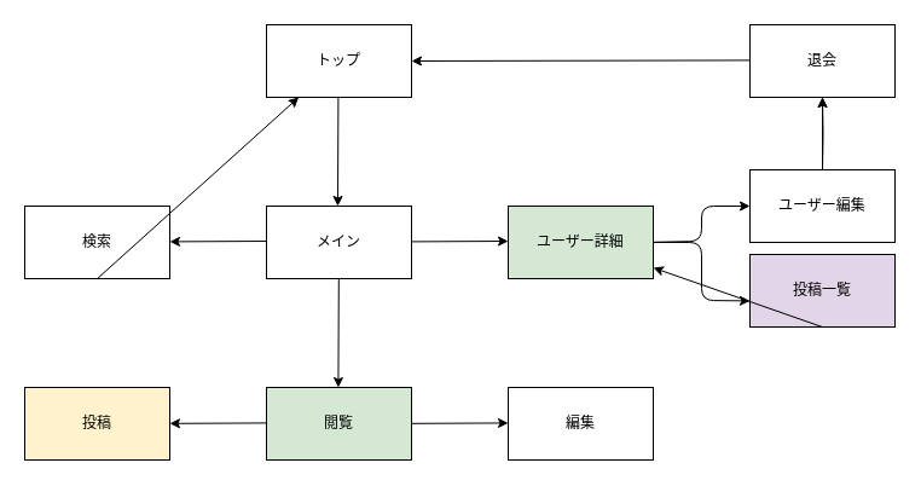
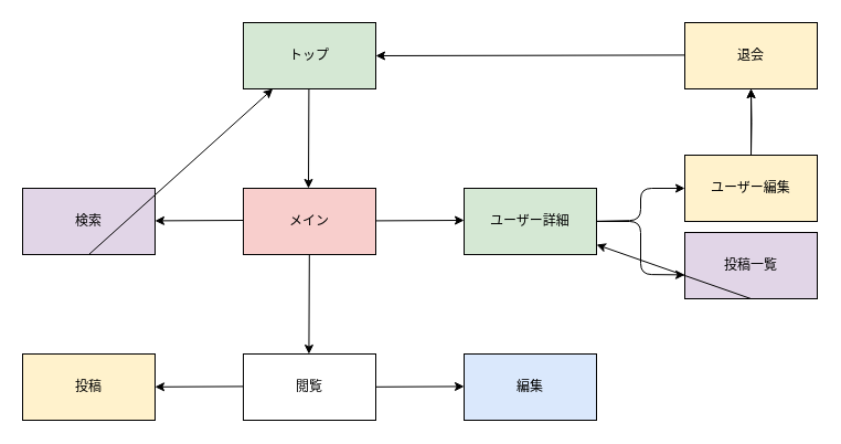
  <mxCell id="0" />
  <mxCell id="1" parent="0" />
- <mxCell id="2" value="トップ" style="rounded=0;whiteSpace=wrap;html=1;" vertex="1" parent="1"><mxGeometry x="220" y="20" width="120" height="60" as="geometry" /></mxCell>
- <mxCell id="3" value="メイン" style="rounded=0;whiteSpace=wrap;html=1;" vertex="1" parent="1"><mxGeometry x="220" y="170" width="120" height="60" as="geometry" /></mxCell>
+ <mxCell id="2" value="トップ" style="rounded=0;whiteSpace=wrap;html=1;fillColor=#d5e8d4;" vertex="1" parent="1"><mxGeometry x="220" y="20" width="120" height="60" as="geometry" /></mxCell>
+ <mxCell id="3" value="メイン" style="rounded=0;whiteSpace=wrap;html=1;fillColor=#f8cecc;" vertex="1" parent="1"><mxGeometry x="220" y="170" width="120" height="60" as="geometry" /></mxCell>
  <mxCell id="4" value="投稿" style="rounded=0;whiteSpace=wrap;html=1;fillColor=#fff2cc;" vertex="1" parent="1"><mxGeometry x="20" y="320" width="120" height="60" as="geometry" /></mxCell>
- <mxCell id="5" value="閲覧" style="rounded=0;whiteSpace=wrap;html=1;fillColor=#d5e8d4;" vertex="1" parent="1"><mxGeometry x="220" y="320" width="120" height="60" as="geometry" /></mxCell>
- <mxCell id="6" value="編集" style="rounded=0;whiteSpace=wrap;html=1;" vertex="1" parent="1"><mxGeometry x="420" y="320" width="120" height="60" as="geometry" /></mxCell>
+ <mxCell id="5" value="閲覧" style="rounded=0;whiteSpace=wrap;html=1;" vertex="1" parent="1"><mxGeometry x="220" y="320" width="120" height="60" as="geometry" /></mxCell>
+ <mxCell id="6" value="編集" style="rounded=0;whiteSpace=wrap;html=1;fillColor=#dae8fc;" vertex="1" parent="1"><mxGeometry x="420" y="320" width="120" height="60" as="geometry" /></mxCell>
  <mxCell id="7" value="ユーザー詳細" style="rounded=0;whiteSpace=wrap;html=1;fillColor=#d5e8d4;" vertex="1" parent="1"><mxGeometry x="420" y="170" width="120" height="60" as="geometry" /></mxCell>
- <mxCell id="8" value="検索" style="rounded=0;whiteSpace=wrap;html=1;" vertex="1" parent="1"><mxGeometry x="20" y="170" width="120" height="60" as="geometry" /></mxCell>
+ <mxCell id="8" value="検索" style="rounded=0;whiteSpace=wrap;html=1;fillColor=#e1d5e7;" vertex="1" parent="1"><mxGeometry x="20" y="170" width="120" height="60" as="geometry" /></mxCell>
  <mxCell id="9" value="" style="endArrow=classic;html=1;" edge="1" parent="1"><mxGeometry width="50" height="50" relative="1" as="geometry"><mxPoint x="279.41" y="80" as="sourcePoint" /><mxPoint x="279" y="170" as="targetPoint" /></mxGeometry></mxCell>
  <mxCell id="10" value="" style="endArrow=classic;html=1;" edge="1" parent="1"><mxGeometry width="50" height="50" relative="1" as="geometry"><mxPoint x="279.82" y="230" as="sourcePoint" /><mxPoint x="279.41" y="320" as="targetPoint" /></mxGeometry></mxCell>
  <mxCell id="11" value="" style="endArrow=classic;html=1;" edge="1" parent="1"><mxGeometry width="50" height="50" relative="1" as="geometry"><mxPoint x="340" y="199.41" as="sourcePoint" /><mxPoint x="420" y="199" as="targetPoint" /></mxGeometry></mxCell>
  <mxCell id="12" value="" style="endArrow=classic;html=1;" edge="1" parent="1"><mxGeometry width="50" height="50" relative="1" as="geometry"><mxPoint x="340" y="349.82" as="sourcePoint" /><mxPoint x="420" y="349.41" as="targetPoint" /></mxGeometry></mxCell>
  <mxCell id="13" value="" style="endArrow=classic;html=1;" edge="1" parent="1"><mxGeometry width="50" height="50" relative="1" as="geometry"><mxPoint x="220" y="199" as="sourcePoint" /><mxPoint x="140" y="199.41" as="targetPoint" /></mxGeometry></mxCell>
  <mxCell id="14" value="" style="endArrow=classic;html=1;" edge="1" parent="1"><mxGeometry width="50" height="50" relative="1" as="geometry"><mxPoint x="220" y="349.41" as="sourcePoint" /><mxPoint x="140" y="349.82" as="targetPoint" /></mxGeometry></mxCell>
  <mxCell id="15" value="" style="edgeStyle=orthogonalEdgeStyle;rounded=0;orthogonalLoop=1;jettySize=auto;html=1;" edge="1" parent="1" target="18"><mxGeometry relative="1" as="geometry"><mxPoint x="680" y="140" as="sourcePoint" /></mxGeometry></mxCell>
- <mxCell id="16" value="ユーザー編集" style="rounded=0;whiteSpace=wrap;html=1;" vertex="1" parent="1"><mxGeometry x="620" y="140" width="120" height="60" as="geometry" /></mxCell>
+ <mxCell id="16" value="ユーザー編集" style="rounded=0;whiteSpace=wrap;html=1;fillColor=#fff2cc;" vertex="1" parent="1"><mxGeometry x="620" y="140" width="120" height="60" as="geometry" /></mxCell>
  <mxCell id="17" value="" style="endArrow=classic;html=1;entryX=0;entryY=0.5;entryDx=0;entryDy=0;" edge="1" parent="1" target="16"><mxGeometry width="50" height="50" relative="1" as="geometry"><mxPoint x="540" y="199.82" as="sourcePoint" /><mxPoint x="580" y="170" as="targetPoint" /><Array as="points"><mxPoint x="580" y="199" /><mxPoint x="580" y="170" /></Array></mxGeometry></mxCell>
- <mxCell id="18" value="退会" style="rounded=0;whiteSpace=wrap;html=1;" vertex="1" parent="1"><mxGeometry x="620" y="20" width="120" height="60" as="geometry" /></mxCell>
+ <mxCell id="18" value="退会" style="rounded=0;whiteSpace=wrap;html=1;fillColor=#fff2cc;" vertex="1" parent="1"><mxGeometry x="620" y="20" width="120" height="60" as="geometry" /></mxCell>
  <mxCell id="19" value="" style="endArrow=classic;html=1;entryX=0.5;entryY=1;entryDx=0;entryDy=0;" edge="1" parent="1" target="18"><mxGeometry width="50" height="50" relative="1" as="geometry"><mxPoint x="680" y="140" as="sourcePoint" /><mxPoint x="730" y="120" as="targetPoint" /></mxGeometry></mxCell>
  <mxCell id="20" value="" style="endArrow=classic;html=1;entryX=1;entryY=0.5;entryDx=0;entryDy=0;" edge="1" parent="1" target="2"><mxGeometry width="50" height="50" relative="1" as="geometry"><mxPoint x="620" y="49.41" as="sourcePoint" /><mxPoint x="540" y="49.82" as="targetPoint" /></mxGeometry></mxCell>
  <mxCell id="21" value="投稿一覧" style="rounded=0;whiteSpace=wrap;html=1;fillColor=#e1d5e7;" vertex="1" parent="1"><mxGeometry x="620" y="210" width="120" height="60" as="geometry" /></mxCell>
  <mxCell id="22" value="" style="endArrow=classic;html=1;entryX=0;entryY=0.64;entryDx=0;entryDy=0;entryPerimeter=0;" edge="1" parent="1" target="21"><mxGeometry width="50" height="50" relative="1" as="geometry"><mxPoint x="540" y="200" as="sourcePoint" /><mxPoint x="630" y="180" as="targetPoint" /><Array as="points"><mxPoint x="580" y="200" /><mxPoint x="580" y="248" /></Array></mxGeometry></mxCell>
  <mxCell id="23" value="" style="endArrow=classic;html=1;exitX=0.5;exitY=1;exitDx=0;exitDy=0;" edge="1" parent="1" source="8" target="2"><mxGeometry width="50" height="50" relative="1" as="geometry"><mxPoint x="100" y="290" as="sourcePoint" /><mxPoint x="150" y="240" as="targetPoint" /></mxGeometry></mxCell>
  <mxCell id="24" value="" style="endArrow=classic;html=1;exitX=0.5;exitY=1;exitDx=0;exitDy=0;" edge="1" parent="1" source="21" target="7"><mxGeometry width="50" height="50" relative="1" as="geometry"><mxPoint x="655" y="350" as="sourcePoint" /><mxPoint x="705" y="300" as="targetPoint" /></mxGeometry></mxCell>
